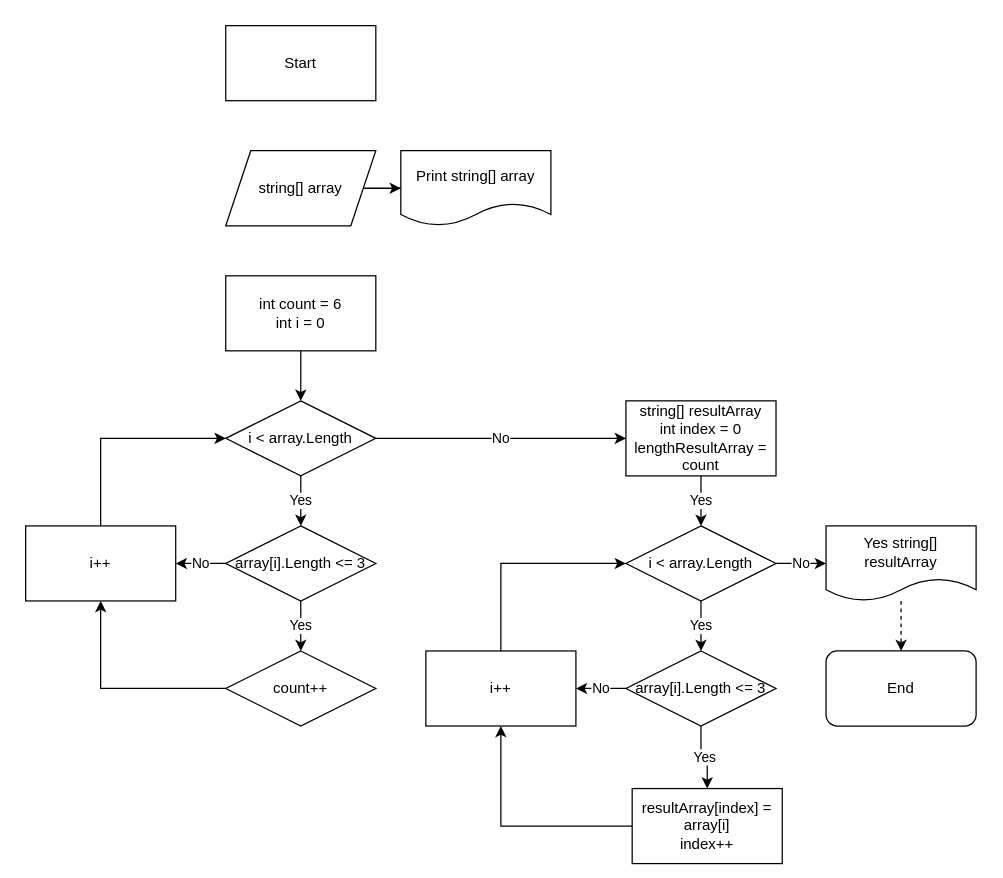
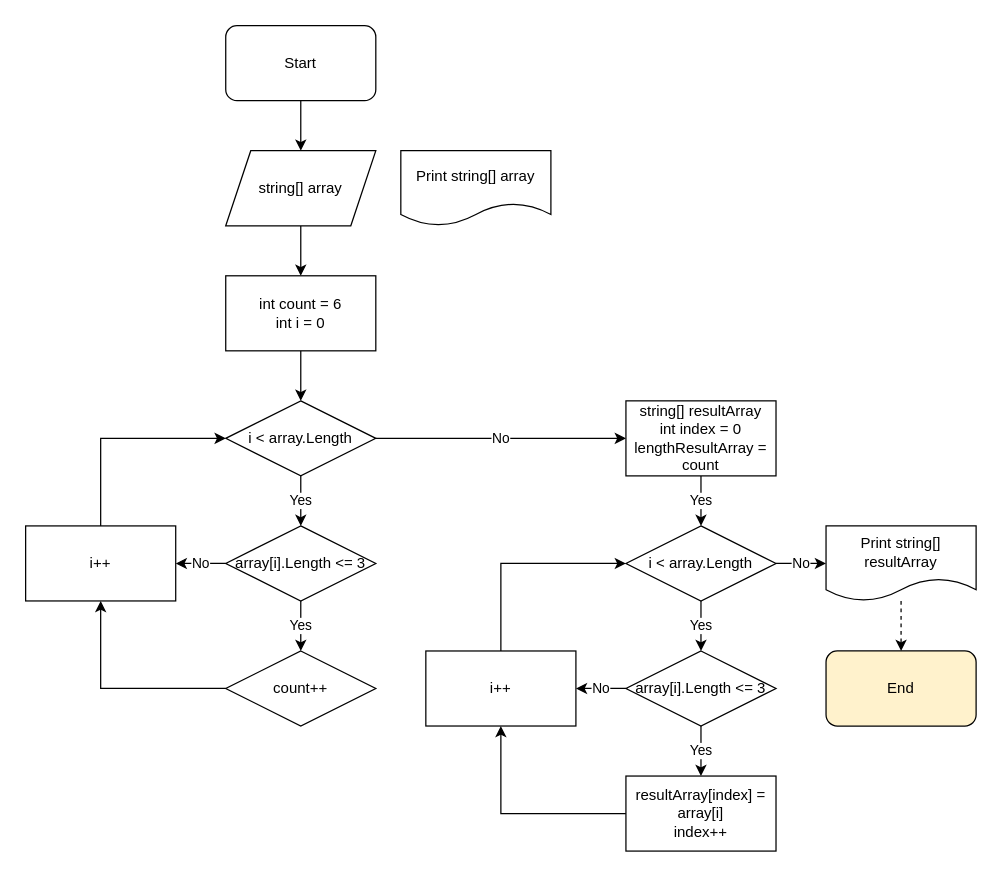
  <mxCell id="0" />
  <mxCell id="1" parent="0" />
- <mxCell id="3" value="Start" style="whiteSpace=wrap;html=1;rounded=0;" vertex="1" parent="1"><mxGeometry x="180" y="20" width="120" height="60" as="geometry" /></mxCell>
- <mxCell id="5" value="" style="edgeStyle=orthogonalEdgeStyle;rounded=0;orthogonalLoop=1;jettySize=auto;html=1;" edge="1" parent="1" source="6" target="9"><mxGeometry relative="1" as="geometry" /></mxCell>
+ <mxCell id="2" style="edgeStyle=orthogonalEdgeStyle;rounded=0;orthogonalLoop=1;jettySize=auto;html=1;exitX=0.5;exitY=1;exitDx=0;exitDy=0;entryX=0.5;entryY=0;entryDx=0;entryDy=0;" edge="1" parent="1" source="3" target="6"><mxGeometry relative="1" as="geometry" /></mxCell>
+ <mxCell id="3" value="Start" style="rounded=1;whiteSpace=wrap;html=1;" vertex="1" parent="1"><mxGeometry x="180" y="20" width="120" height="60" as="geometry" /></mxCell>
+ <mxCell id="4" style="edgeStyle=orthogonalEdgeStyle;rounded=0;orthogonalLoop=1;jettySize=auto;html=1;exitX=0.5;exitY=1;exitDx=0;exitDy=0;entryX=0.5;entryY=0;entryDx=0;entryDy=0;" edge="1" parent="1" source="6" target="8"><mxGeometry relative="1" as="geometry" /></mxCell>
  <mxCell id="6" value="string[] array" style="shape=parallelogram;perimeter=parallelogramPerimeter;whiteSpace=wrap;html=1;fixedSize=1;" vertex="1" parent="1"><mxGeometry x="180" y="120" width="120" height="60" as="geometry" /></mxCell>
  <mxCell id="7" style="edgeStyle=orthogonalEdgeStyle;rounded=0;orthogonalLoop=1;jettySize=auto;html=1;exitX=0.5;exitY=1;exitDx=0;exitDy=0;entryX=0.5;entryY=0;entryDx=0;entryDy=0;" edge="1" parent="1" source="8" target="12"><mxGeometry relative="1" as="geometry" /></mxCell>
  <mxCell id="8" value="int count = 6&lt;br&gt;int i = 0" style="rounded=0;whiteSpace=wrap;html=1;" vertex="1" parent="1"><mxGeometry x="180" y="220" width="120" height="60" as="geometry" /></mxCell>
  <mxCell id="9" value="Print string[] array" style="shape=document;whiteSpace=wrap;html=1;boundedLbl=1;" vertex="1" parent="1"><mxGeometry x="320" y="120" width="120" height="60" as="geometry" /></mxCell>
  <mxCell id="10" value="Yes" style="edgeStyle=orthogonalEdgeStyle;rounded=0;orthogonalLoop=1;jettySize=auto;html=1;exitX=0.5;exitY=1;exitDx=0;exitDy=0;entryX=0.5;entryY=0;entryDx=0;entryDy=0;" edge="1" parent="1" source="12" target="15"><mxGeometry relative="1" as="geometry" /></mxCell>
  <mxCell id="11" value="No" style="edgeStyle=orthogonalEdgeStyle;rounded=0;orthogonalLoop=1;jettySize=auto;html=1;exitX=1;exitY=0.5;exitDx=0;exitDy=0;entryX=0;entryY=0.5;entryDx=0;entryDy=0;" edge="1" parent="1" source="12" target="29"><mxGeometry relative="1" as="geometry" /></mxCell>
  <mxCell id="12" value="i &amp;lt; array.Length" style="rhombus;whiteSpace=wrap;html=1;" vertex="1" parent="1"><mxGeometry x="180" y="320" width="120" height="60" as="geometry" /></mxCell>
  <mxCell id="13" value="Yes" style="edgeStyle=orthogonalEdgeStyle;rounded=0;orthogonalLoop=1;jettySize=auto;html=1;exitX=0.5;exitY=1;exitDx=0;exitDy=0;entryX=0.5;entryY=0;entryDx=0;entryDy=0;" edge="1" parent="1" source="15" target="17"><mxGeometry relative="1" as="geometry" /></mxCell>
  <mxCell id="14" value="No" style="edgeStyle=orthogonalEdgeStyle;rounded=0;orthogonalLoop=1;jettySize=auto;html=1;exitX=0;exitY=0.5;exitDx=0;exitDy=0;entryX=1;entryY=0.5;entryDx=0;entryDy=0;" edge="1" parent="1" source="15" target="19"><mxGeometry relative="1" as="geometry" /></mxCell>
  <mxCell id="15" value="array[i].Length &amp;lt;= 3" style="rhombus;whiteSpace=wrap;html=1;" vertex="1" parent="1"><mxGeometry x="180" y="420" width="120" height="60" as="geometry" /></mxCell>
  <mxCell id="16" style="edgeStyle=orthogonalEdgeStyle;rounded=0;orthogonalLoop=1;jettySize=auto;html=1;exitX=0;exitY=0.5;exitDx=0;exitDy=0;entryX=0.5;entryY=1;entryDx=0;entryDy=0;" edge="1" parent="1" source="17" target="19"><mxGeometry relative="1" as="geometry"><mxPoint x="80" y="550" as="targetPoint" /></mxGeometry></mxCell>
  <mxCell id="17" value="count++" style="rhombus;whiteSpace=wrap;html=1;" vertex="1" parent="1"><mxGeometry x="180" y="520" width="120" height="60" as="geometry" /></mxCell>
  <mxCell id="18" style="edgeStyle=orthogonalEdgeStyle;rounded=0;orthogonalLoop=1;jettySize=auto;html=1;exitX=0.5;exitY=0;exitDx=0;exitDy=0;entryX=0;entryY=0.5;entryDx=0;entryDy=0;" edge="1" parent="1" source="19" target="12"><mxGeometry relative="1" as="geometry"><mxPoint x="80" y="350" as="targetPoint" /></mxGeometry></mxCell>
  <mxCell id="19" value="i++" style="rounded=0;whiteSpace=wrap;html=1;" vertex="1" parent="1"><mxGeometry x="20" y="420" width="120" height="60" as="geometry" /></mxCell>
  <mxCell id="20" style="edgeStyle=orthogonalEdgeStyle;rounded=0;orthogonalLoop=1;jettySize=auto;html=1;exitX=0.5;exitY=0;exitDx=0;exitDy=0;entryX=0;entryY=0.5;entryDx=0;entryDy=0;" edge="1" parent="1" source="21" target="27"><mxGeometry relative="1" as="geometry"><mxPoint x="400" y="450" as="targetPoint" /></mxGeometry></mxCell>
  <mxCell id="21" value="i++" style="rounded=0;whiteSpace=wrap;html=1;" vertex="1" parent="1"><mxGeometry x="340" y="520" width="120" height="60" as="geometry" /></mxCell>
  <mxCell id="22" value="No" style="edgeStyle=orthogonalEdgeStyle;rounded=0;orthogonalLoop=1;jettySize=auto;html=1;exitX=0;exitY=0.5;exitDx=0;exitDy=0;entryX=1;entryY=0.5;entryDx=0;entryDy=0;" edge="1" parent="1" source="24" target="21"><mxGeometry relative="1" as="geometry" /></mxCell>
  <mxCell id="23" value="Yes" style="edgeStyle=orthogonalEdgeStyle;rounded=0;orthogonalLoop=1;jettySize=auto;html=1;exitX=0.5;exitY=1;exitDx=0;exitDy=0;entryX=0.5;entryY=0;entryDx=0;entryDy=0;" edge="1" parent="1" source="24" target="31"><mxGeometry relative="1" as="geometry" /></mxCell>
  <mxCell id="24" value="array[i].Length &amp;lt;= 3" style="rhombus;whiteSpace=wrap;html=1;" vertex="1" parent="1"><mxGeometry x="500" y="520" width="120" height="60" as="geometry" /></mxCell>
  <mxCell id="25" value="Yes" style="edgeStyle=orthogonalEdgeStyle;rounded=0;orthogonalLoop=1;jettySize=auto;html=1;exitX=0.5;exitY=1;exitDx=0;exitDy=0;entryX=0.5;entryY=0;entryDx=0;entryDy=0;" edge="1" parent="1" source="27" target="24"><mxGeometry relative="1" as="geometry" /></mxCell>
  <mxCell id="26" value="No" style="edgeStyle=orthogonalEdgeStyle;rounded=0;orthogonalLoop=1;jettySize=auto;html=1;exitX=1;exitY=0.5;exitDx=0;exitDy=0;entryX=0;entryY=0.5;entryDx=0;entryDy=0;" edge="1" parent="1" source="27" target="34"><mxGeometry relative="1" as="geometry" /></mxCell>
  <mxCell id="27" value="i &amp;lt; array.Length" style="rhombus;whiteSpace=wrap;html=1;" vertex="1" parent="1"><mxGeometry x="500" y="420" width="120" height="60" as="geometry" /></mxCell>
  <mxCell id="28" value="Yes" style="edgeStyle=orthogonalEdgeStyle;rounded=0;orthogonalLoop=1;jettySize=auto;html=1;exitX=0.5;exitY=1;exitDx=0;exitDy=0;entryX=0.5;entryY=0;entryDx=0;entryDy=0;" edge="1" parent="1" source="29" target="27"><mxGeometry relative="1" as="geometry" /></mxCell>
  <mxCell id="29" value="string[] resultArray&lt;br&gt;int index = 0&lt;br&gt;lengthResultArray = count" style="rounded=0;whiteSpace=wrap;html=1;" vertex="1" parent="1"><mxGeometry x="500" y="320" width="120" height="60" as="geometry" /></mxCell>
  <mxCell id="30" style="edgeStyle=orthogonalEdgeStyle;rounded=0;orthogonalLoop=1;jettySize=auto;html=1;exitX=0;exitY=0.5;exitDx=0;exitDy=0;entryX=0.5;entryY=1;entryDx=0;entryDy=0;" edge="1" parent="1" source="31" target="21"><mxGeometry relative="1" as="geometry"><mxPoint x="400" y="650" as="targetPoint" /></mxGeometry></mxCell>
- <mxCell id="31" value="resultArray[index] = array[i]&lt;br&gt;index++" style="rounded=0;whiteSpace=wrap;html=1;" vertex="1" parent="1"><mxGeometry x="505" y="630" width="120" height="60" as="geometry" /></mxCell>
- <mxCell id="32" value="End" style="rounded=1;whiteSpace=wrap;html=1;" vertex="1" parent="1"><mxGeometry x="660" y="520" width="120" height="60" as="geometry" /></mxCell>
+ <mxCell id="31" value="resultArray[index] = array[i]&lt;br&gt;index++" style="rounded=0;whiteSpace=wrap;html=1;" vertex="1" parent="1"><mxGeometry x="500" y="620" width="120" height="60" as="geometry" /></mxCell>
+ <mxCell id="32" value="End" style="rounded=1;whiteSpace=wrap;html=1;fillColor=#fff2cc;" vertex="1" parent="1"><mxGeometry x="660" y="520" width="120" height="60" as="geometry" /></mxCell>
  <mxCell id="33" value="" style="edgeStyle=orthogonalEdgeStyle;rounded=0;orthogonalLoop=1;jettySize=auto;html=1;dashed=1;" edge="1" parent="1" source="34" target="32"><mxGeometry relative="1" as="geometry" /></mxCell>
- <mxCell id="34" value="Yes string[] resultArray" style="shape=document;whiteSpace=wrap;html=1;boundedLbl=1;" vertex="1" parent="1"><mxGeometry x="660" y="420" width="120" height="60" as="geometry" /></mxCell>
+ <mxCell id="34" value="Print string[] resultArray" style="shape=document;whiteSpace=wrap;html=1;boundedLbl=1;" vertex="1" parent="1"><mxGeometry x="660" y="420" width="120" height="60" as="geometry" /></mxCell>
